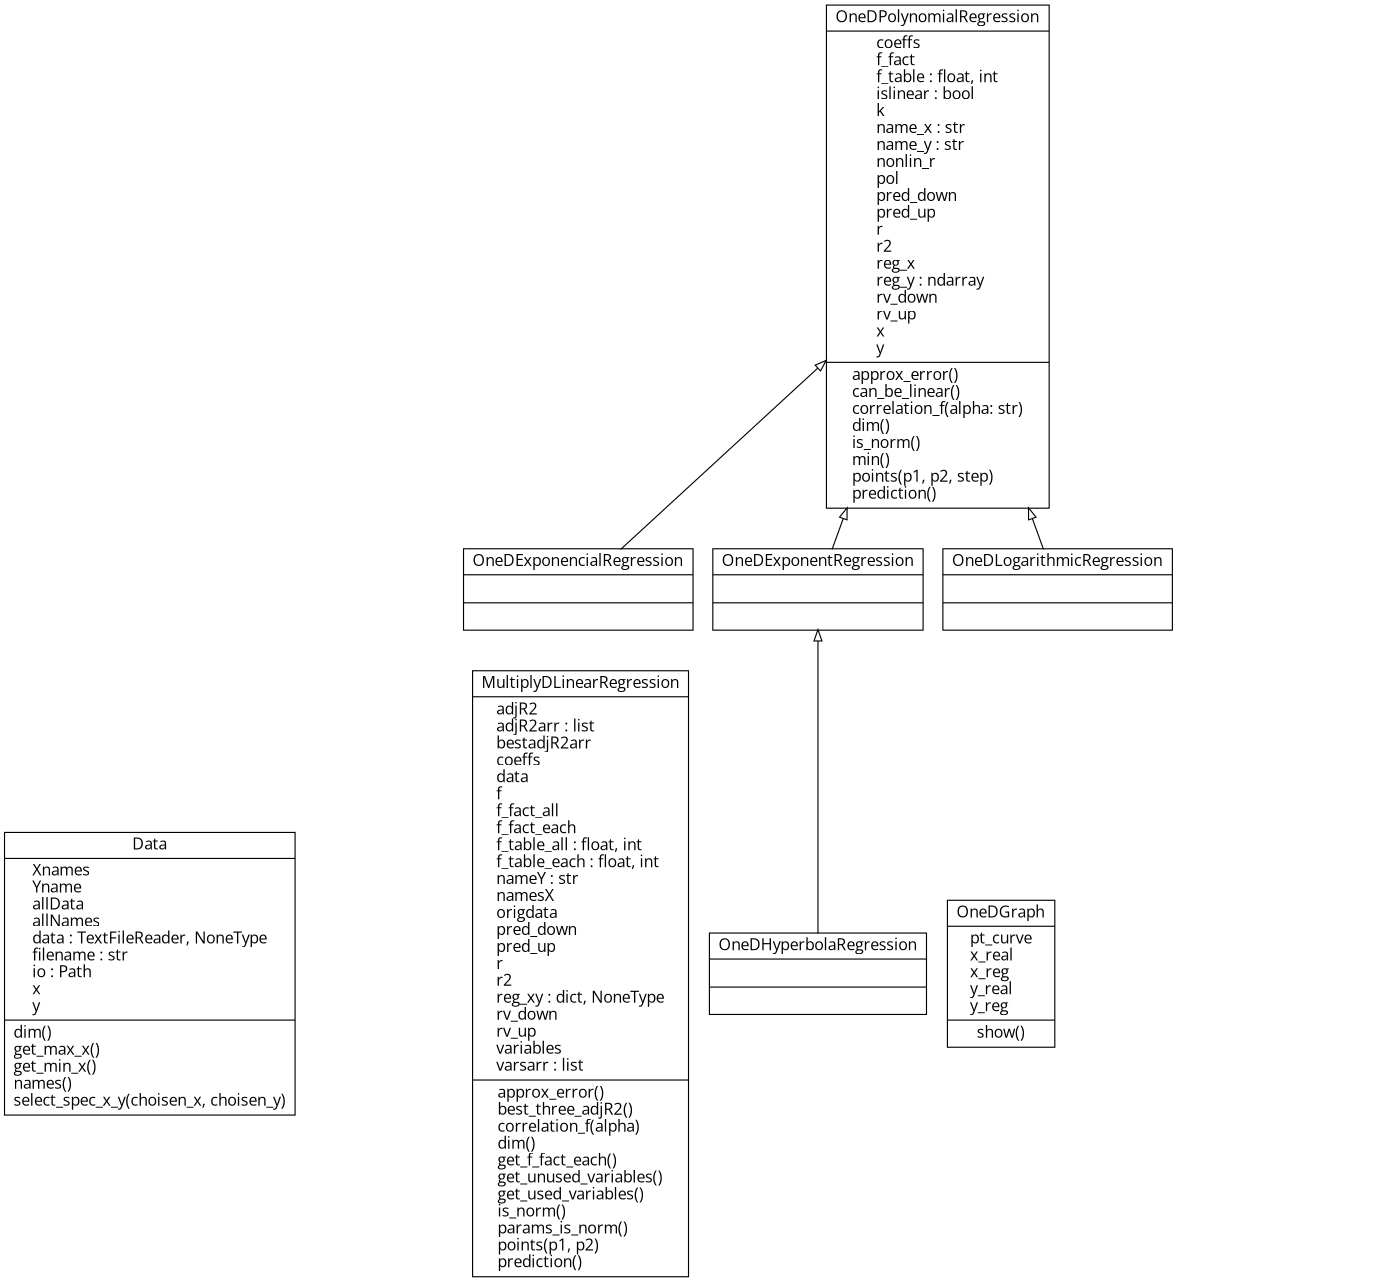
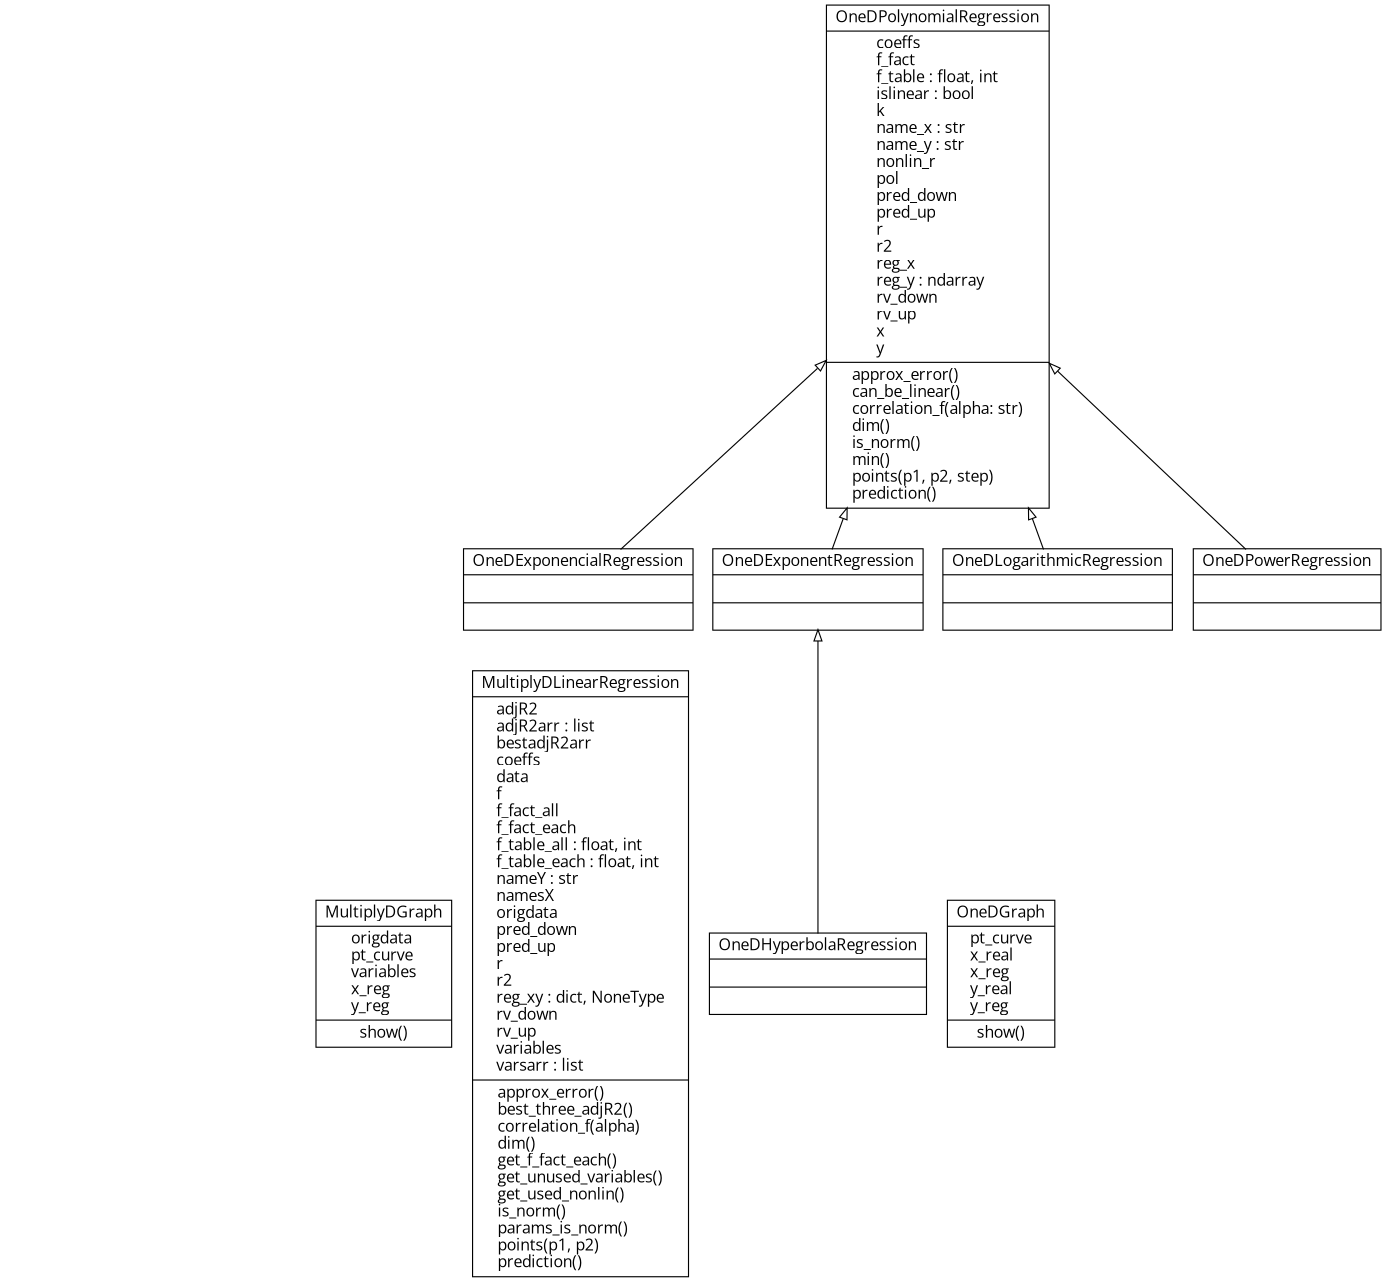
  digraph {
    fontname="Open Sans"
    rankdir=BT
    node [color=black fontcolor=black fontname="Open Sans" shape=record style=solid]
    edge [arrowhead=empty arrowtail=none fontname="Open Sans"]
-   n1 [label=<{Data|Xnames<br ALIGN="LEFT"/>Yname<br ALIGN="LEFT"/>allData<br ALIGN="LEFT"/>allNames<br ALIGN="LEFT"/>data : TextFileReader, NoneType<br ALIGN="LEFT"/>filename : str<br ALIGN="LEFT"/>io : Path<br ALIGN="LEFT"/>x<br ALIGN="LEFT"/>y<br ALIGN="LEFT"/>|dim()<br ALIGN="LEFT"/>get_max_x()<br ALIGN="LEFT"/>get_min_x()<br ALIGN="LEFT"/>names()<br ALIGN="LEFT"/>select_spec_x_y(choisen_x, choisen_y)<br ALIGN="LEFT"/>}>]
-   n3 [label=<{MultiplyDLinearRegression|adjR2<br ALIGN="LEFT"/>adjR2arr : list<br ALIGN="LEFT"/>bestadjR2arr<br ALIGN="LEFT"/>coeffs<br ALIGN="LEFT"/>data<br ALIGN="LEFT"/>f<br ALIGN="LEFT"/>f_fact_all<br ALIGN="LEFT"/>f_fact_each<br ALIGN="LEFT"/>f_table_all : float, int<br ALIGN="LEFT"/>f_table_each : float, int<br ALIGN="LEFT"/>nameY : str<br ALIGN="LEFT"/>namesX<br ALIGN="LEFT"/>origdata<br ALIGN="LEFT"/>pred_down<br ALIGN="LEFT"/>pred_up<br ALIGN="LEFT"/>r<br ALIGN="LEFT"/>r2<br ALIGN="LEFT"/>reg_xy : dict, NoneType<br ALIGN="LEFT"/>rv_down<br ALIGN="LEFT"/>rv_up<br ALIGN="LEFT"/>variables<br ALIGN="LEFT"/>varsarr : list<br ALIGN="LEFT"/>|approx_error()<br ALIGN="LEFT"/>best_three_adjR2()<br ALIGN="LEFT"/>correlation_f(alpha)<br ALIGN="LEFT"/>dim()<br ALIGN="LEFT"/>get_f_fact_each()<br ALIGN="LEFT"/>get_unused_variables()<br ALIGN="LEFT"/>get_used_variables()<br ALIGN="LEFT"/>is_norm()<br ALIGN="LEFT"/>params_is_norm()<br ALIGN="LEFT"/>points(p1, p2)<br ALIGN="LEFT"/>prediction()<br ALIGN="LEFT"/>}>]
+   n2 [label=<{MultiplyDGraph|origdata<br ALIGN="LEFT"/>pt_curve<br ALIGN="LEFT"/>variables<br ALIGN="LEFT"/>x_reg<br ALIGN="LEFT"/>y_reg<br ALIGN="LEFT"/>|show()<br ALIGN="LEFT"/>}>]
+   n3 [label=<{MultiplyDLinearRegression|adjR2<br ALIGN="LEFT"/>adjR2arr : list<br ALIGN="LEFT"/>bestadjR2arr<br ALIGN="LEFT"/>coeffs<br ALIGN="LEFT"/>data<br ALIGN="LEFT"/>f<br ALIGN="LEFT"/>f_fact_all<br ALIGN="LEFT"/>f_fact_each<br ALIGN="LEFT"/>f_table_all : float, int<br ALIGN="LEFT"/>f_table_each : float, int<br ALIGN="LEFT"/>nameY : str<br ALIGN="LEFT"/>namesX<br ALIGN="LEFT"/>origdata<br ALIGN="LEFT"/>pred_down<br ALIGN="LEFT"/>pred_up<br ALIGN="LEFT"/>r<br ALIGN="LEFT"/>r2<br ALIGN="LEFT"/>reg_xy : dict, NoneType<br ALIGN="LEFT"/>rv_down<br ALIGN="LEFT"/>rv_up<br ALIGN="LEFT"/>variables<br ALIGN="LEFT"/>varsarr : list<br ALIGN="LEFT"/>|approx_error()<br ALIGN="LEFT"/>best_three_adjR2()<br ALIGN="LEFT"/>correlation_f(alpha)<br ALIGN="LEFT"/>dim()<br ALIGN="LEFT"/>get_f_fact_each()<br ALIGN="LEFT"/>get_unused_variables()<br ALIGN="LEFT"/>get_used_nonlin()<br ALIGN="LEFT"/>is_norm()<br ALIGN="LEFT"/>params_is_norm()<br ALIGN="LEFT"/>points(p1, p2)<br ALIGN="LEFT"/>prediction()<br ALIGN="LEFT"/>}>]
    n4 [label=<{OneDExponencialRegression|<br ALIGN="LEFT"/>|}>]
    n5 [label=<{OneDPolynomialRegression|coeffs<br ALIGN="LEFT"/>f_fact<br ALIGN="LEFT"/>f_table : float, int<br ALIGN="LEFT"/>islinear : bool<br ALIGN="LEFT"/>k<br ALIGN="LEFT"/>name_x : str<br ALIGN="LEFT"/>name_y : str<br ALIGN="LEFT"/>nonlin_r<br ALIGN="LEFT"/>pol<br ALIGN="LEFT"/>pred_down<br ALIGN="LEFT"/>pred_up<br ALIGN="LEFT"/>r<br ALIGN="LEFT"/>r2<br ALIGN="LEFT"/>reg_x<br ALIGN="LEFT"/>reg_y : ndarray<br ALIGN="LEFT"/>rv_down<br ALIGN="LEFT"/>rv_up<br ALIGN="LEFT"/>x<br ALIGN="LEFT"/>y<br ALIGN="LEFT"/>|approx_error()<br ALIGN="LEFT"/>can_be_linear()<br ALIGN="LEFT"/>correlation_f(alpha: str)<br ALIGN="LEFT"/>dim()<br ALIGN="LEFT"/>is_norm()<br ALIGN="LEFT"/>min()<br ALIGN="LEFT"/>points(p1, p2, step)<br ALIGN="LEFT"/>prediction()<br ALIGN="LEFT"/>}>]
    n6 [label=<{OneDExponentRegression|<br ALIGN="LEFT"/>|}>]
    n7 [label=<{OneDGraph|pt_curve<br ALIGN="LEFT"/>x_real<br ALIGN="LEFT"/>x_reg<br ALIGN="LEFT"/>y_real<br ALIGN="LEFT"/>y_reg<br ALIGN="LEFT"/>|show()<br ALIGN="LEFT"/>}>]
    n8 [label=<{OneDHyperbolaRegression|<br ALIGN="LEFT"/>|}>]
    n9 [label=<{OneDLogarithmicRegression|<br ALIGN="LEFT"/>|}>]
+   n10 [label=<{OneDPowerRegression|<br ALIGN="LEFT"/>|}>]
    n4 -> n5
    n6 -> n5
    n8 -> n6
    n9 -> n5
+   n10 -> n5
  }
